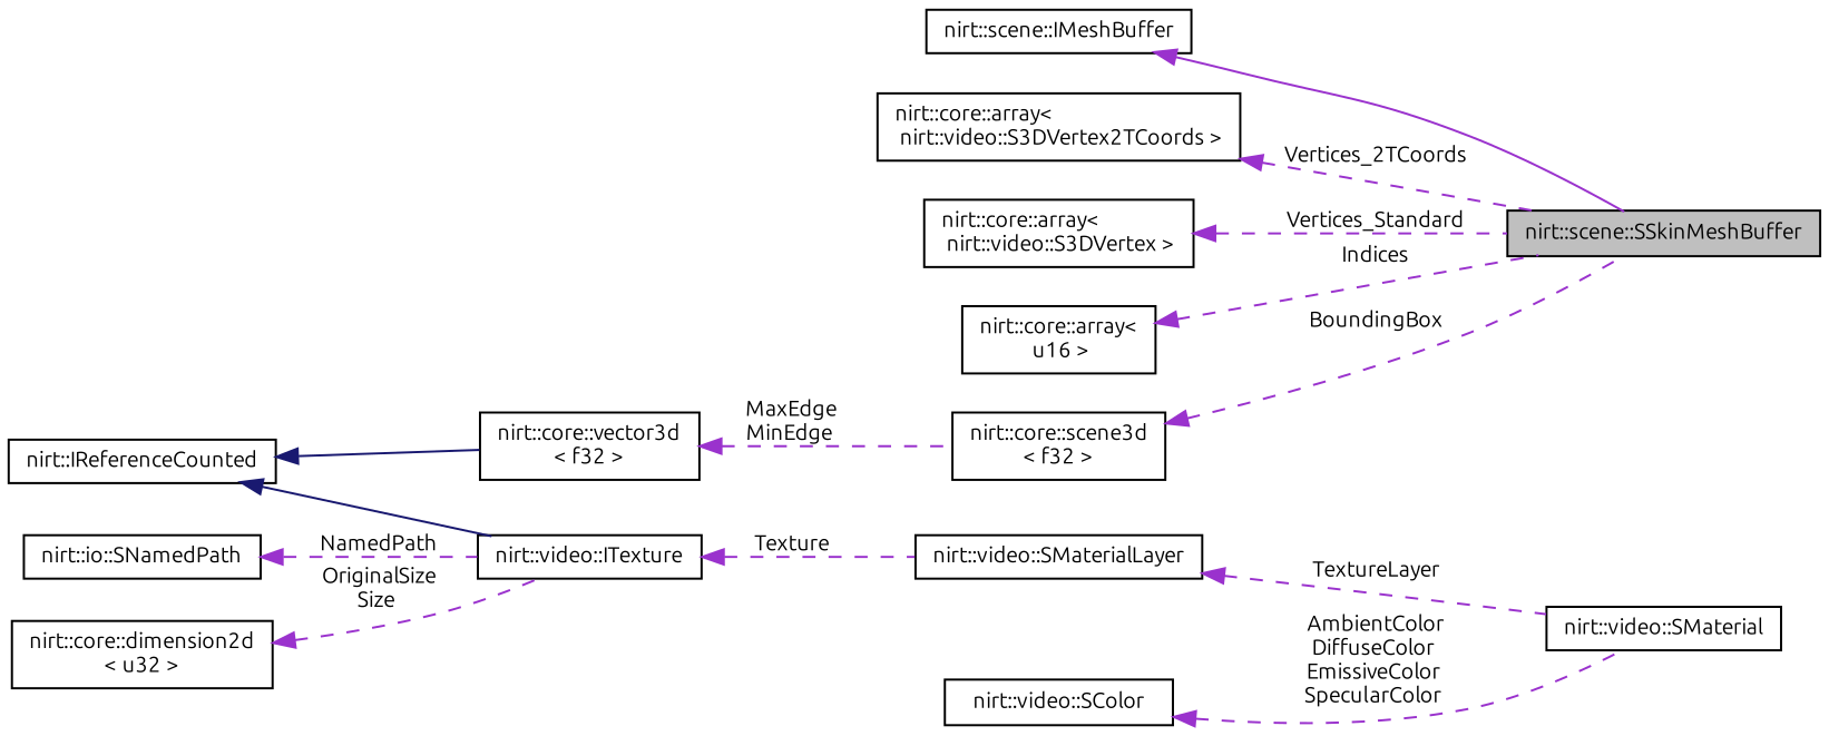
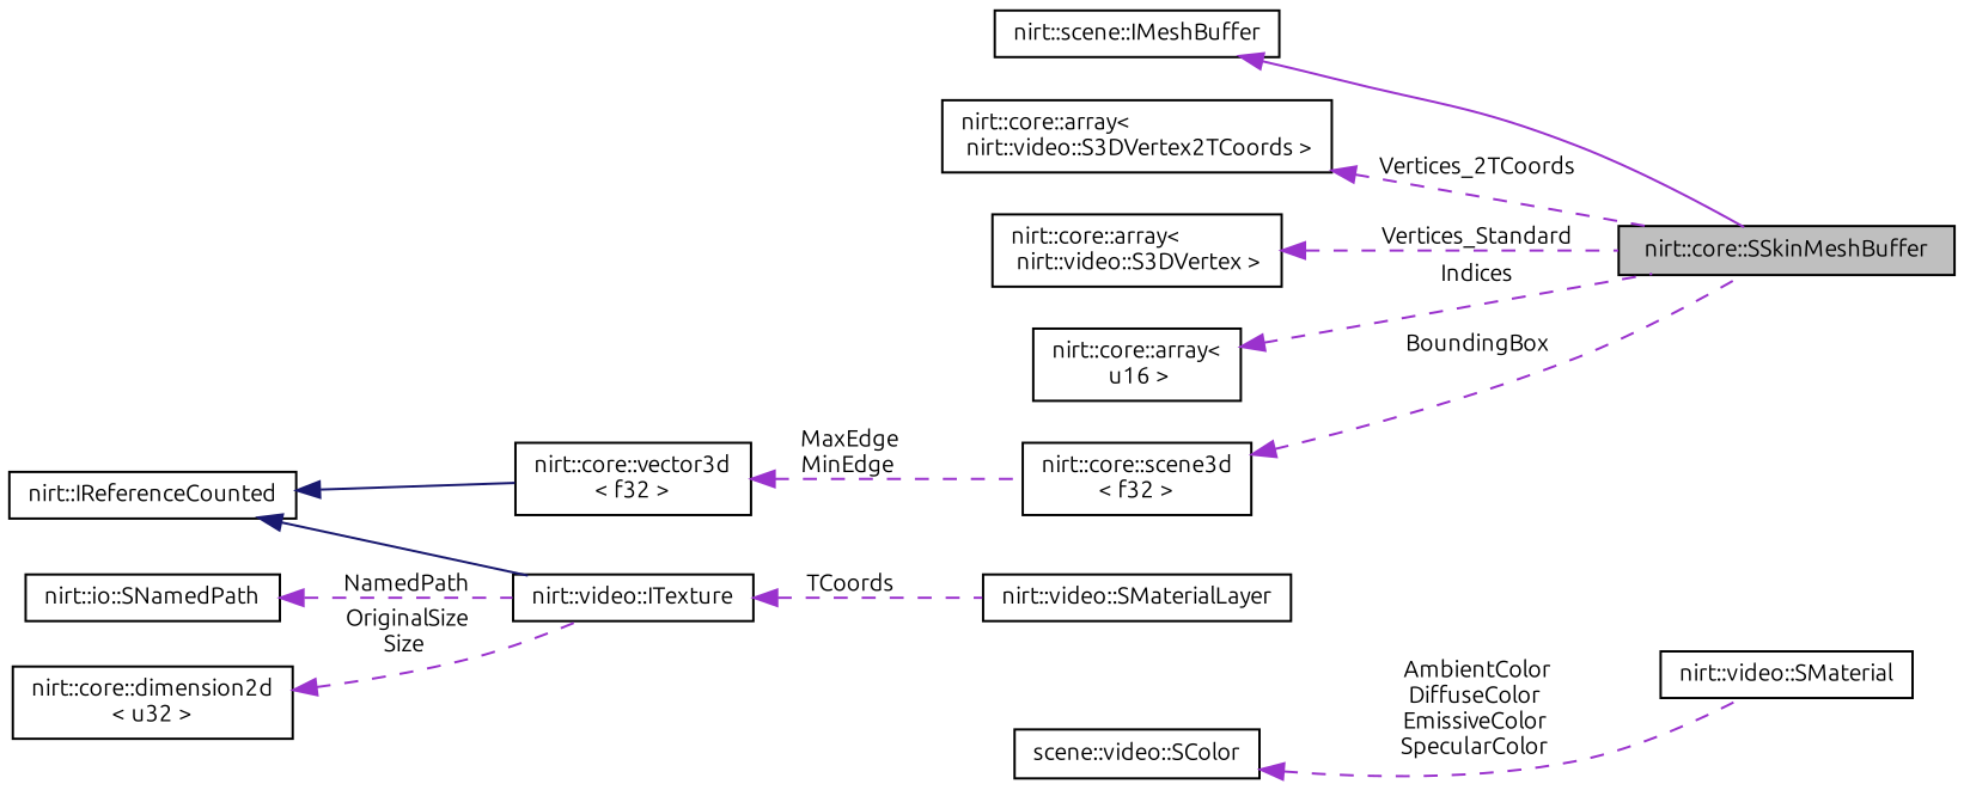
  digraph {
    fontname=Ubuntu
    rankdir=LR
    node [color=black fillcolor=white fontname=Ubuntu fontsize=10 shape=record style=filled]
    edge [color=darkorchid3 dir=back fontname=Ubuntu fontsize=10 labelfontname=Helvetica labelfontsize=10 style=dashed]
-   n1 [fillcolor=grey75 fontcolor=black height=0.2 label="nirt::scene::SSkinMeshBuffer" width=0.4]
+   n1 [fillcolor=grey75 fontcolor=black height=0.2 label="nirt::core::SSkinMeshBuffer" width=0.4]
    n2 [height=0.2 label="nirt::scene::IMeshBuffer" width=0.4]
    n3 [height=0.2 label="nirt::IReferenceCounted" width=0.4]
    n4 [height=0.2 label="nirt::video::ITexture" width=0.4]
    n5 [height=0.2 label="nirt::core::vector3d\l\< f32 \>" width=0.4]
    n6 [height=0.2 label="nirt::video::SMaterialLayer" width=0.4]
    n7 [height=0.2 label="nirt::core::array\<\l nirt::video::S3DVertex2TCoords \>" width=0.4]
    n8 [height=0.2 label="nirt::core::array\<\l nirt::video::S3DVertex \>" width=0.4]
    n9 [height=0.2 label="nirt::core::array\<\l u16 \>" width=0.4]
    n10 [height=0.2 label="nirt::video::SMaterial" width=0.4]
    n11 [height=0.2 label="nirt::io::SNamedPath" width=0.4]
    n12 [height=0.2 label="nirt::core::dimension2d\l\< u32 \>" width=0.4]
-   n13 [height=0.2 label="nirt::video::SColor" width=0.4]
+   n13 [height=0.2 label="scene::video::SColor" width=0.4]
    n14 [height=0.2 label="nirt::core::scene3d\l\< f32 \>" width=0.4]
    n2 -> n1 [style=solid]
    n3 -> n4 [color=midnightblue style=solid]
    n3 -> n5 [color=midnightblue style=solid]
-   n4 -> n6 [label=" Texture"]
+   n4 -> n6 [label=" TCoords"]
    n5 -> n14 [label=" MaxEdge\nMinEdge"]
-   n6 -> n10 [label=" TextureLayer"]
    n7 -> n1 [label=" Vertices_2TCoords"]
    n8 -> n1 [label=" Vertices_Standard"]
    n9 -> n1 [label=" Indices"]
    n11 -> n4 [label=" NamedPath"]
    n12 -> n4 [label=" OriginalSize\nSize"]
    n13 -> n10 [label=" AmbientColor\nDiffuseColor\nEmissiveColor\nSpecularColor"]
    n14 -> n1 [label=" BoundingBox"]
  }
